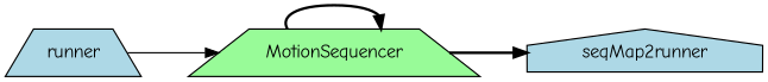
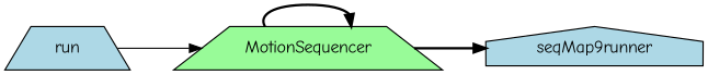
  digraph {
    fontname="Comic Neue"
    rankdir=LR
    node [fillcolor=lightblue fontname="Comic Neue" shape=trapezium style=filled]
    edge [fontname="Comic Neue" style=bold]
    MotionSequencer [fillcolor=palegreen]
-   seqMap2runner [shape=house]
-   run [label=runner]
+   seqMap2runner [shape=house label=seqMap9runner]
+   run
    MotionSequencer -> MotionSequencer
    MotionSequencer -> seqMap2runner
    run -> MotionSequencer [style=solid]
  }
